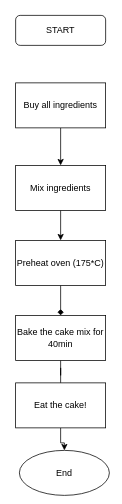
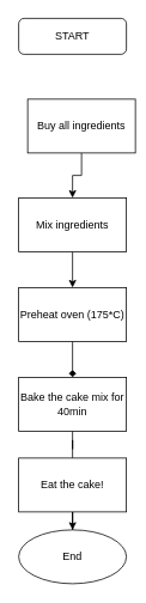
  <mxCell id="0" />
  <mxCell id="1" parent="0" />
  <mxCell id="2" value="START" style="rounded=1;whiteSpace=wrap;html=1;fontSize=12;glass=0;strokeWidth=1;shadow=0;" parent="1" vertex="1"><mxGeometry x="20" y="20" width="120" height="40" as="geometry" /></mxCell>
  <mxCell id="3" value="" style="edgeStyle=orthogonalEdgeStyle;rounded=0;orthogonalLoop=1;jettySize=auto;html=1;" edge="1" parent="1" source="4" target="6"><mxGeometry relative="1" as="geometry" /></mxCell>
- <mxCell id="4" value="Buy all ingredients" style="rounded=0;whiteSpace=wrap;html=1;" vertex="1" parent="1"><mxGeometry x="20" y="110" width="120" height="60" as="geometry" /></mxCell>
+ <mxCell id="4" value="Buy all ingredients" style="rounded=0;whiteSpace=wrap;html=1;" vertex="1" parent="1"><mxGeometry x="30" y="110" width="120" height="60" as="geometry" /></mxCell>
  <mxCell id="5" value="" style="edgeStyle=orthogonalEdgeStyle;rounded=0;orthogonalLoop=1;jettySize=auto;html=1;" edge="1" parent="1" source="6" target="8"><mxGeometry relative="1" as="geometry" /></mxCell>
  <mxCell id="6" value="Mix ingredients" style="whiteSpace=wrap;html=1;rounded=0;" vertex="1" parent="1"><mxGeometry x="20" y="220" width="120" height="60" as="geometry" /></mxCell>
  <mxCell id="7" value="" style="edgeStyle=orthogonalEdgeStyle;rounded=0;orthogonalLoop=1;jettySize=auto;html=1;endArrow=diamond;" edge="1" parent="1" source="8" target="10"><mxGeometry relative="1" as="geometry" /></mxCell>
  <mxCell id="8" value="Preheat oven (175*C)" style="whiteSpace=wrap;html=1;rounded=0;" vertex="1" parent="1"><mxGeometry x="20" y="320" width="120" height="60" as="geometry" /></mxCell>
  <mxCell id="9" value="" style="edgeStyle=orthogonalEdgeStyle;rounded=0;orthogonalLoop=1;jettySize=auto;html=1;endArrow=none;" edge="1" parent="1" source="10" target="13"><mxGeometry relative="1" as="geometry" /></mxCell>
  <mxCell id="10" value="Bake the cake mix for 40min" style="whiteSpace=wrap;html=1;rounded=0;" vertex="1" parent="1"><mxGeometry x="20" y="420" width="120" height="60" as="geometry" /></mxCell>
- <mxCell id="11" value="End" style="ellipse;whiteSpace=wrap;html=1;rounded=0;" vertex="1" parent="1"><mxGeometry x="25" y="600" width="120" height="60" as="geometry" /></mxCell>
+ <mxCell id="11" value="End" style="ellipse;whiteSpace=wrap;html=1;rounded=0;" vertex="1" parent="1"><mxGeometry x="20" y="590" width="120" height="60" as="geometry" /></mxCell>
  <mxCell id="12" value="" style="edgeStyle=orthogonalEdgeStyle;rounded=0;orthogonalLoop=1;jettySize=auto;html=1;" edge="1" parent="1" source="13" target="11"><mxGeometry relative="1" as="geometry" /></mxCell>
  <mxCell id="13" value="Eat the cake!" style="rounded=0;whiteSpace=wrap;html=1;" vertex="1" parent="1"><mxGeometry x="20" y="510" width="120" height="60" as="geometry" /></mxCell>
